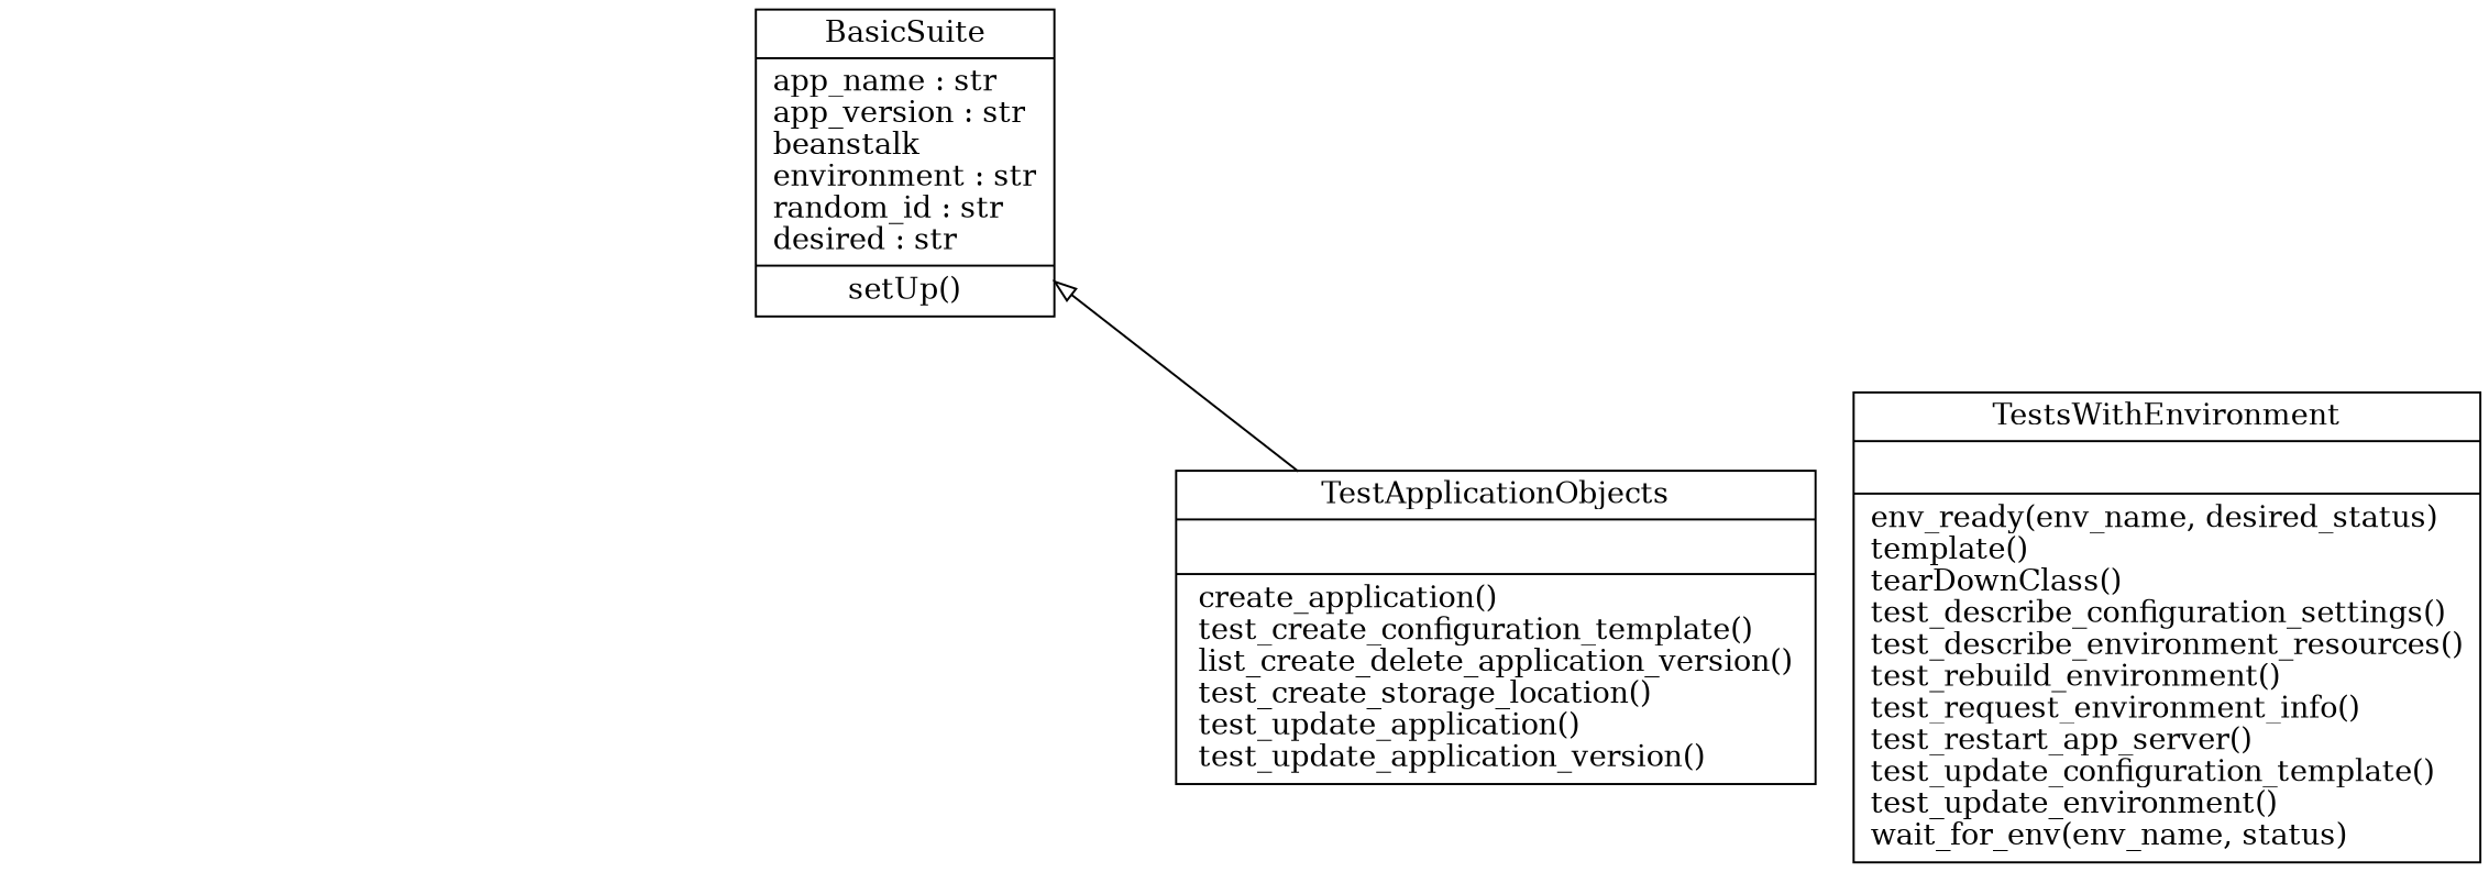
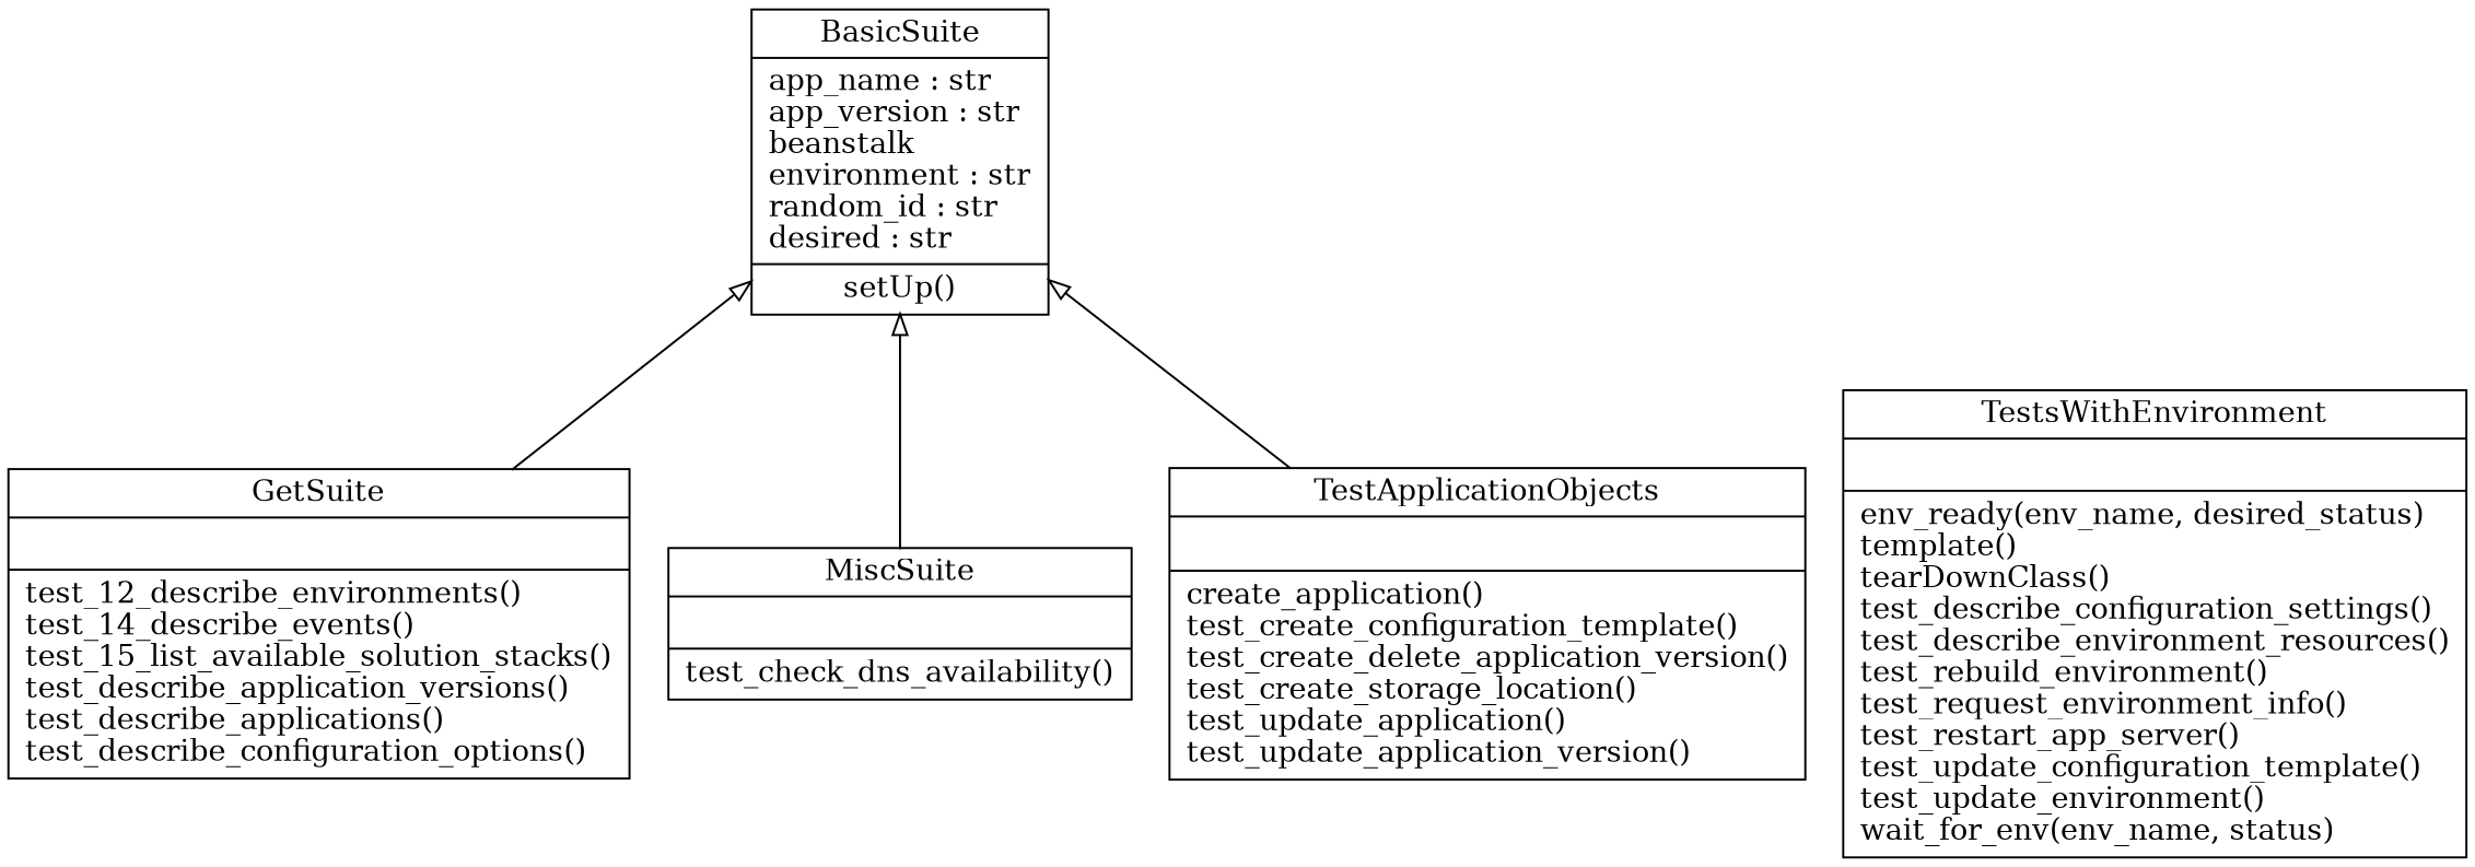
  digraph {
    rankdir=BT
    node [color=black fontcolor=black shape=record style=solid]
    edge [arrowhead=empty arrowtail=none]
    n1 [label=<{BasicSuite|app_name : str<br ALIGN="LEFT"/>app_version : str<br ALIGN="LEFT"/>beanstalk<br ALIGN="LEFT"/>environment : str<br ALIGN="LEFT"/>random_id : str<br ALIGN="LEFT"/>desired : str<br ALIGN="LEFT"/>|setUp()<br ALIGN="LEFT"/>}>]
-   n4 [label=<{TestApplicationObjects|<br ALIGN="LEFT"/>|create_application()<br ALIGN="LEFT"/>test_create_configuration_template()<br ALIGN="LEFT"/>list_create_delete_application_version()<br ALIGN="LEFT"/>test_create_storage_location()<br ALIGN="LEFT"/>test_update_application()<br ALIGN="LEFT"/>test_update_application_version()<br ALIGN="LEFT"/>}>]
+   n2 [label=<{GetSuite|<br ALIGN="LEFT"/>|test_12_describe_environments()<br ALIGN="LEFT"/>test_14_describe_events()<br ALIGN="LEFT"/>test_15_list_available_solution_stacks()<br ALIGN="LEFT"/>test_describe_application_versions()<br ALIGN="LEFT"/>test_describe_applications()<br ALIGN="LEFT"/>test_describe_configuration_options()<br ALIGN="LEFT"/>}>]
+   n3 [label=<{MiscSuite|<br ALIGN="LEFT"/>|test_check_dns_availability()<br ALIGN="LEFT"/>}>]
+   n4 [label=<{TestApplicationObjects|<br ALIGN="LEFT"/>|create_application()<br ALIGN="LEFT"/>test_create_configuration_template()<br ALIGN="LEFT"/>test_create_delete_application_version()<br ALIGN="LEFT"/>test_create_storage_location()<br ALIGN="LEFT"/>test_update_application()<br ALIGN="LEFT"/>test_update_application_version()<br ALIGN="LEFT"/>}>]
    n5 [label=<{TestsWithEnvironment|<br ALIGN="LEFT"/>|env_ready(env_name, desired_status)<br ALIGN="LEFT"/>template()<br ALIGN="LEFT"/>tearDownClass()<br ALIGN="LEFT"/>test_describe_configuration_settings()<br ALIGN="LEFT"/>test_describe_environment_resources()<br ALIGN="LEFT"/>test_rebuild_environment()<br ALIGN="LEFT"/>test_request_environment_info()<br ALIGN="LEFT"/>test_restart_app_server()<br ALIGN="LEFT"/>test_update_configuration_template()<br ALIGN="LEFT"/>test_update_environment()<br ALIGN="LEFT"/>wait_for_env(env_name, status)<br ALIGN="LEFT"/>}>]
+   n2 -> n1
+   n3 -> n1
    n4 -> n1
  }
